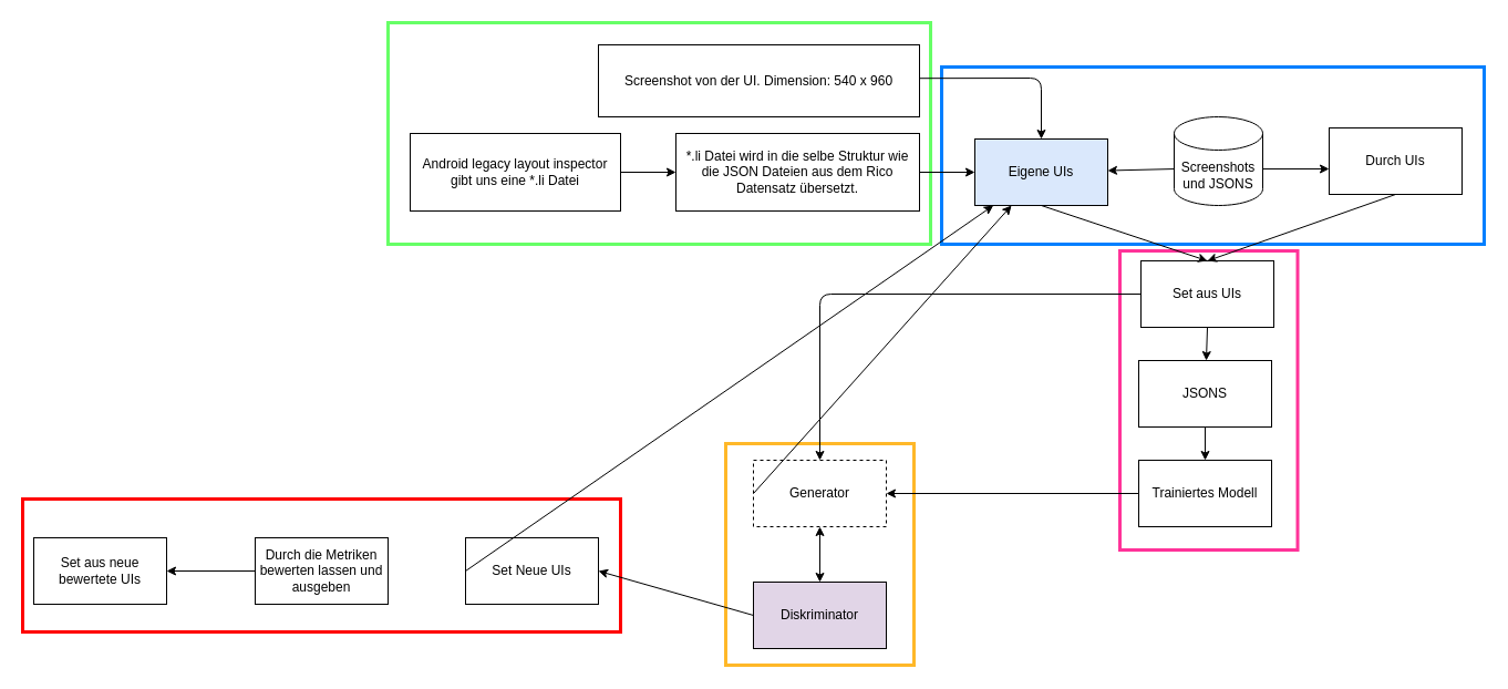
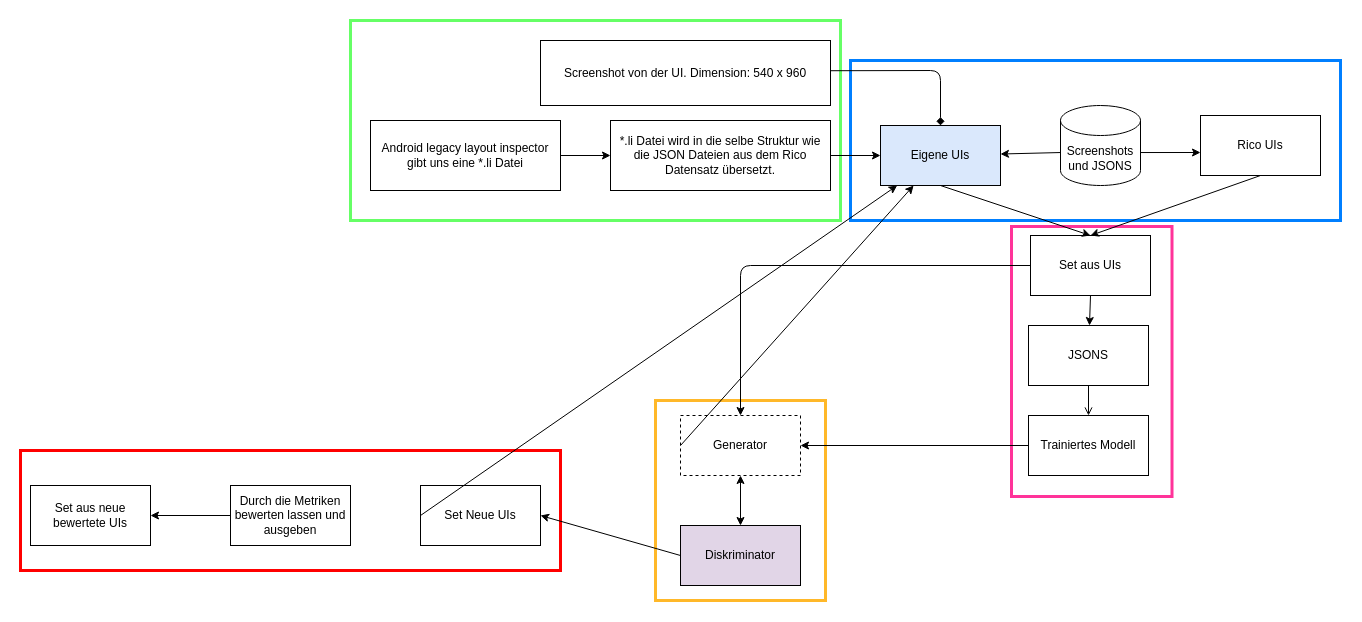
  <mxCell id="0" />
  <mxCell id="1" parent="0" />
  <mxCell id="2" value="" style="rounded=0;whiteSpace=wrap;html=1;fillColor=none;shadow=0;strokeWidth=3;strokeColor=#66FF66;" vertex="1" parent="1"><mxGeometry x="350" y="20" width="490" height="200" as="geometry" /></mxCell>
  <mxCell id="3" value="" style="rounded=0;whiteSpace=wrap;html=1;fillColor=none;strokeColor=#007FFF;shadow=0;strokeWidth=3;" vertex="1" parent="1"><mxGeometry x="850" y="60" width="490" height="160" as="geometry" /></mxCell>
  <mxCell id="4" value="" style="rounded=0;whiteSpace=wrap;html=1;fillColor=none;shadow=0;strokeWidth=3;rotation=90;strokeColor=#FF3399;" vertex="1" parent="1"><mxGeometry x="956.25" y="280.75" width="270" height="160.5" as="geometry" /></mxCell>
  <mxCell id="5" value="" style="rounded=0;whiteSpace=wrap;html=1;fillColor=none;shadow=0;strokeWidth=3;strokeColor=#FF0000;" vertex="1" parent="1"><mxGeometry x="20" y="450" width="540" height="120" as="geometry" /></mxCell>
  <mxCell id="6" value="" style="rounded=0;whiteSpace=wrap;html=1;fillColor=none;shadow=0;strokeWidth=3;strokeColor=#FFB829;" vertex="1" parent="1"><mxGeometry x="655" y="400" width="170" height="200" as="geometry" /></mxCell>
  <mxCell id="7" value="Set aus UIs" style="rounded=0;whiteSpace=wrap;html=1;" parent="1" vertex="1"><mxGeometry x="1030" y="235" width="120" height="60" as="geometry" /></mxCell>
  <mxCell id="8" value="Eigene UIs" style="rounded=0;whiteSpace=wrap;html=1;fillColor=#dae8fc;" parent="1" vertex="1"><mxGeometry x="880" y="125" width="120" height="60" as="geometry" /></mxCell>
- <mxCell id="9" value="Durch UIs" style="rounded=0;whiteSpace=wrap;html=1;" parent="1" vertex="1"><mxGeometry x="1200" y="115" width="120" height="60" as="geometry" /></mxCell>
+ <mxCell id="9" value="Rico UIs" style="rounded=0;whiteSpace=wrap;html=1;" parent="1" vertex="1"><mxGeometry x="1200" y="115" width="120" height="60" as="geometry" /></mxCell>
  <mxCell id="10" value="" style="endArrow=classic;html=1;exitX=0.5;exitY=1;exitDx=0;exitDy=0;entryX=0.5;entryY=0;entryDx=0;entryDy=0;" parent="1" source="8" target="7" edge="1"><mxGeometry width="50" height="50" relative="1" as="geometry"><mxPoint x="1270" y="515" as="sourcePoint" /><mxPoint x="1320" y="465" as="targetPoint" /></mxGeometry></mxCell>
  <mxCell id="11" value="" style="endArrow=classic;html=1;exitX=0.5;exitY=1;exitDx=0;exitDy=0;entryX=0.5;entryY=0;entryDx=0;entryDy=0;" parent="1" source="9" target="7" edge="1"><mxGeometry width="50" height="50" relative="1" as="geometry"><mxPoint x="1270" y="515" as="sourcePoint" /><mxPoint x="1320" y="465" as="targetPoint" /></mxGeometry></mxCell>
  <mxCell id="12" value="JSONS" style="rounded=0;whiteSpace=wrap;html=1;" parent="1" vertex="1"><mxGeometry x="1028" y="325" width="120" height="60" as="geometry" /></mxCell>
  <mxCell id="13" value="" style="endArrow=classic;html=1;exitX=0.5;exitY=1;exitDx=0;exitDy=0;" parent="1" source="7" target="12" edge="1"><mxGeometry width="50" height="50" relative="1" as="geometry"><mxPoint x="1270" y="515" as="sourcePoint" /><mxPoint x="1320" y="465" as="targetPoint" /></mxGeometry></mxCell>
  <mxCell id="14" value="Screenshots und JSONS" style="shape=cylinder3;whiteSpace=wrap;html=1;boundedLbl=1;backgroundOutline=1;size=15;" parent="1" vertex="1"><mxGeometry x="1060" y="105" width="80" height="80" as="geometry" /></mxCell>
  <mxCell id="15" value="" style="endArrow=classic;html=1;exitX=0;exitY=0.588;exitDx=0;exitDy=0;exitPerimeter=0;" parent="1" source="14" target="8" edge="1"><mxGeometry width="50" height="50" relative="1" as="geometry"><mxPoint x="1230" y="195" as="sourcePoint" /><mxPoint x="1280" y="145" as="targetPoint" /></mxGeometry></mxCell>
  <mxCell id="16" value="" style="endArrow=classic;html=1;exitX=1;exitY=0.588;exitDx=0;exitDy=0;exitPerimeter=0;" parent="1" source="14" edge="1"><mxGeometry width="50" height="50" relative="1" as="geometry"><mxPoint x="1230" y="195" as="sourcePoint" /><mxPoint x="1200" y="152" as="targetPoint" /></mxGeometry></mxCell>
  <mxCell id="17" value="Android legacy layout inspector&lt;br&gt;gibt uns eine *.li Datei" style="rounded=0;whiteSpace=wrap;html=1;" parent="1" vertex="1"><mxGeometry x="370" y="120" width="190" height="70" as="geometry" /></mxCell>
  <mxCell id="18" value="*.li Datei wird in die selbe Struktur wie die JSON Dateien aus dem Rico Datensatz übersetzt." style="rounded=0;whiteSpace=wrap;html=1;" parent="1" vertex="1"><mxGeometry x="610" y="120" width="220" height="70" as="geometry" /></mxCell>
  <mxCell id="19" value="" style="endArrow=classic;html=1;exitX=1;exitY=0.5;exitDx=0;exitDy=0;entryX=0;entryY=0.5;entryDx=0;entryDy=0;" parent="1" source="17" target="18" edge="1"><mxGeometry width="50" height="50" relative="1" as="geometry"><mxPoint x="1000" y="160" as="sourcePoint" /><mxPoint x="1050" y="110" as="targetPoint" /></mxGeometry></mxCell>
  <mxCell id="20" value="" style="endArrow=classic;html=1;exitX=1;exitY=0.5;exitDx=0;exitDy=0;entryX=0;entryY=0.5;entryDx=0;entryDy=0;" parent="1" source="18" target="8" edge="1"><mxGeometry width="50" height="50" relative="1" as="geometry"><mxPoint x="1000" y="160" as="sourcePoint" /><mxPoint x="1050" y="110" as="targetPoint" /></mxGeometry></mxCell>
  <mxCell id="21" value="Screenshot von der UI. Dimension: 540 x 960" style="rounded=0;whiteSpace=wrap;html=1;" parent="1" vertex="1"><mxGeometry x="540" y="40" width="290" height="65" as="geometry" /></mxCell>
- <mxCell id="22" value="" style="endArrow=classic;html=1;exitX=1;exitY=0.465;exitDx=0;exitDy=0;entryX=0.5;entryY=0;entryDx=0;entryDy=0;exitPerimeter=0;" parent="1" source="21" target="8" edge="1"><mxGeometry width="50" height="50" relative="1" as="geometry"><mxPoint x="880" y="160" as="sourcePoint" /><mxPoint x="930" y="110" as="targetPoint" /><Array as="points"><mxPoint x="940" y="70" /></Array></mxGeometry></mxCell>
+ <mxCell id="22" value="" style="endArrow=diamond;html=1;exitX=1;exitY=0.465;exitDx=0;exitDy=0;entryX=0.5;entryY=0;entryDx=0;entryDy=0;exitPerimeter=0;" parent="1" source="21" target="8" edge="1"><mxGeometry width="50" height="50" relative="1" as="geometry"><mxPoint x="880" y="160" as="sourcePoint" /><mxPoint x="930" y="110" as="targetPoint" /><Array as="points"><mxPoint x="940" y="70" /></Array></mxGeometry></mxCell>
  <mxCell id="23" value="Trainiertes Modell" style="rounded=0;whiteSpace=wrap;html=1;" parent="1" vertex="1"><mxGeometry x="1028" y="415" width="120" height="60" as="geometry" /></mxCell>
- <mxCell id="24" value="" style="endArrow=classic;html=1;exitX=0.5;exitY=1;exitDx=0;exitDy=0;entryX=0.5;entryY=0;entryDx=0;entryDy=0;" parent="1" source="12" target="23" edge="1"><mxGeometry width="50" height="50" relative="1" as="geometry"><mxPoint x="968" y="305" as="sourcePoint" /><mxPoint x="1088" y="445" as="targetPoint" /></mxGeometry></mxCell>
+ <mxCell id="24" value="" style="endArrow=open;html=1;exitX=0.5;exitY=1;exitDx=0;exitDy=0;entryX=0.5;entryY=0;entryDx=0;entryDy=0;" parent="1" source="12" target="23" edge="1"><mxGeometry width="50" height="50" relative="1" as="geometry"><mxPoint x="968" y="305" as="sourcePoint" /><mxPoint x="1088" y="445" as="targetPoint" /></mxGeometry></mxCell>
  <mxCell id="25" value="Generator" style="rounded=0;whiteSpace=wrap;html=1;dashed=1;" parent="1" vertex="1"><mxGeometry x="680" y="415" width="120" height="60" as="geometry" /></mxCell>
  <mxCell id="26" value="Diskriminator" style="rounded=0;whiteSpace=wrap;html=1;fillColor=#e1d5e7;" parent="1" vertex="1"><mxGeometry x="680" y="525" width="120" height="60" as="geometry" /></mxCell>
  <mxCell id="27" value="" style="endArrow=classic;html=1;exitX=0;exitY=0.5;exitDx=0;exitDy=0;" parent="1" source="25" target="8" edge="1"><mxGeometry width="50" height="50" relative="1" as="geometry"><mxPoint x="680" y="455" as="sourcePoint" /><mxPoint x="530" y="485" as="targetPoint" /></mxGeometry></mxCell>
  <mxCell id="28" value="Set Neue UIs" style="rounded=0;whiteSpace=wrap;html=1;" parent="1" vertex="1"><mxGeometry x="420" y="485" width="120" height="60" as="geometry" /></mxCell>
  <mxCell id="29" value="" style="endArrow=classic;html=1;exitX=0;exitY=0.5;exitDx=0;exitDy=0;entryX=1;entryY=0.5;entryDx=0;entryDy=0;" parent="1" source="26" target="28" edge="1"><mxGeometry width="50" height="50" relative="1" as="geometry"><mxPoint x="940" y="465" as="sourcePoint" /><mxPoint x="990" y="415" as="targetPoint" /></mxGeometry></mxCell>
  <mxCell id="30" value="" style="endArrow=classic;startArrow=classic;html=1;exitX=0.5;exitY=0;exitDx=0;exitDy=0;entryX=0.5;entryY=1;entryDx=0;entryDy=0;" parent="1" source="26" target="25" edge="1"><mxGeometry width="50" height="50" relative="1" as="geometry"><mxPoint x="810" y="565" as="sourcePoint" /><mxPoint y="485" as="targetPoint" x="740" /></mxGeometry></mxCell>
  <mxCell id="31" value="" style="endArrow=classic;html=1;exitX=0;exitY=0.5;exitDx=0;exitDy=0;entryX=0.5;entryY=0;entryDx=0;entryDy=0;" parent="1" source="7" target="25" edge="1"><mxGeometry width="50" height="50" relative="1" as="geometry"><mxPoint x="940" y="410" as="sourcePoint" /><mxPoint y="370" as="targetPoint" x="740" /><Array as="points"><mxPoint y="265" x="740" /></Array></mxGeometry></mxCell>
  <mxCell id="32" value="" style="endArrow=classic;html=1;exitX=0;exitY=0.5;exitDx=0;exitDy=0;" parent="1" source="28" target="8" edge="1"><mxGeometry width="50" height="50" relative="1" as="geometry"><mxPoint x="730" y="475" as="sourcePoint" /><mxPoint x="310" y="515" as="targetPoint" /></mxGeometry></mxCell>
  <mxCell id="33" value="Durch die Metriken bewerten lassen und ausgeben" style="rounded=0;whiteSpace=wrap;html=1;" parent="1" vertex="1"><mxGeometry x="230" y="485" width="120" height="60" as="geometry" /></mxCell>
  <mxCell id="34" value="" style="endArrow=classic;html=1;exitX=0;exitY=0.5;exitDx=0;exitDy=0;entryX=1;entryY=0.5;entryDx=0;entryDy=0;" parent="1" source="23" target="25" edge="1"><mxGeometry width="50" height="50" relative="1" as="geometry"><mxPoint x="760" y="420" as="sourcePoint" /><mxPoint x="810" y="370" as="targetPoint" /></mxGeometry></mxCell>
  <mxCell id="35" value="" style="endArrow=classic;html=1;exitX=0;exitY=0.5;exitDx=0;exitDy=0;" parent="1" source="33" edge="1"><mxGeometry width="50" height="50" relative="1" as="geometry"><mxPoint x="530" y="350" as="sourcePoint" /><mxPoint x="150" y="515" as="targetPoint" /></mxGeometry></mxCell>
  <mxCell id="36" value="Set aus neue bewertete UIs" style="rounded=0;whiteSpace=wrap;html=1;" parent="1" vertex="1"><mxGeometry x="30" y="485" width="120" height="60" as="geometry" /></mxCell>
